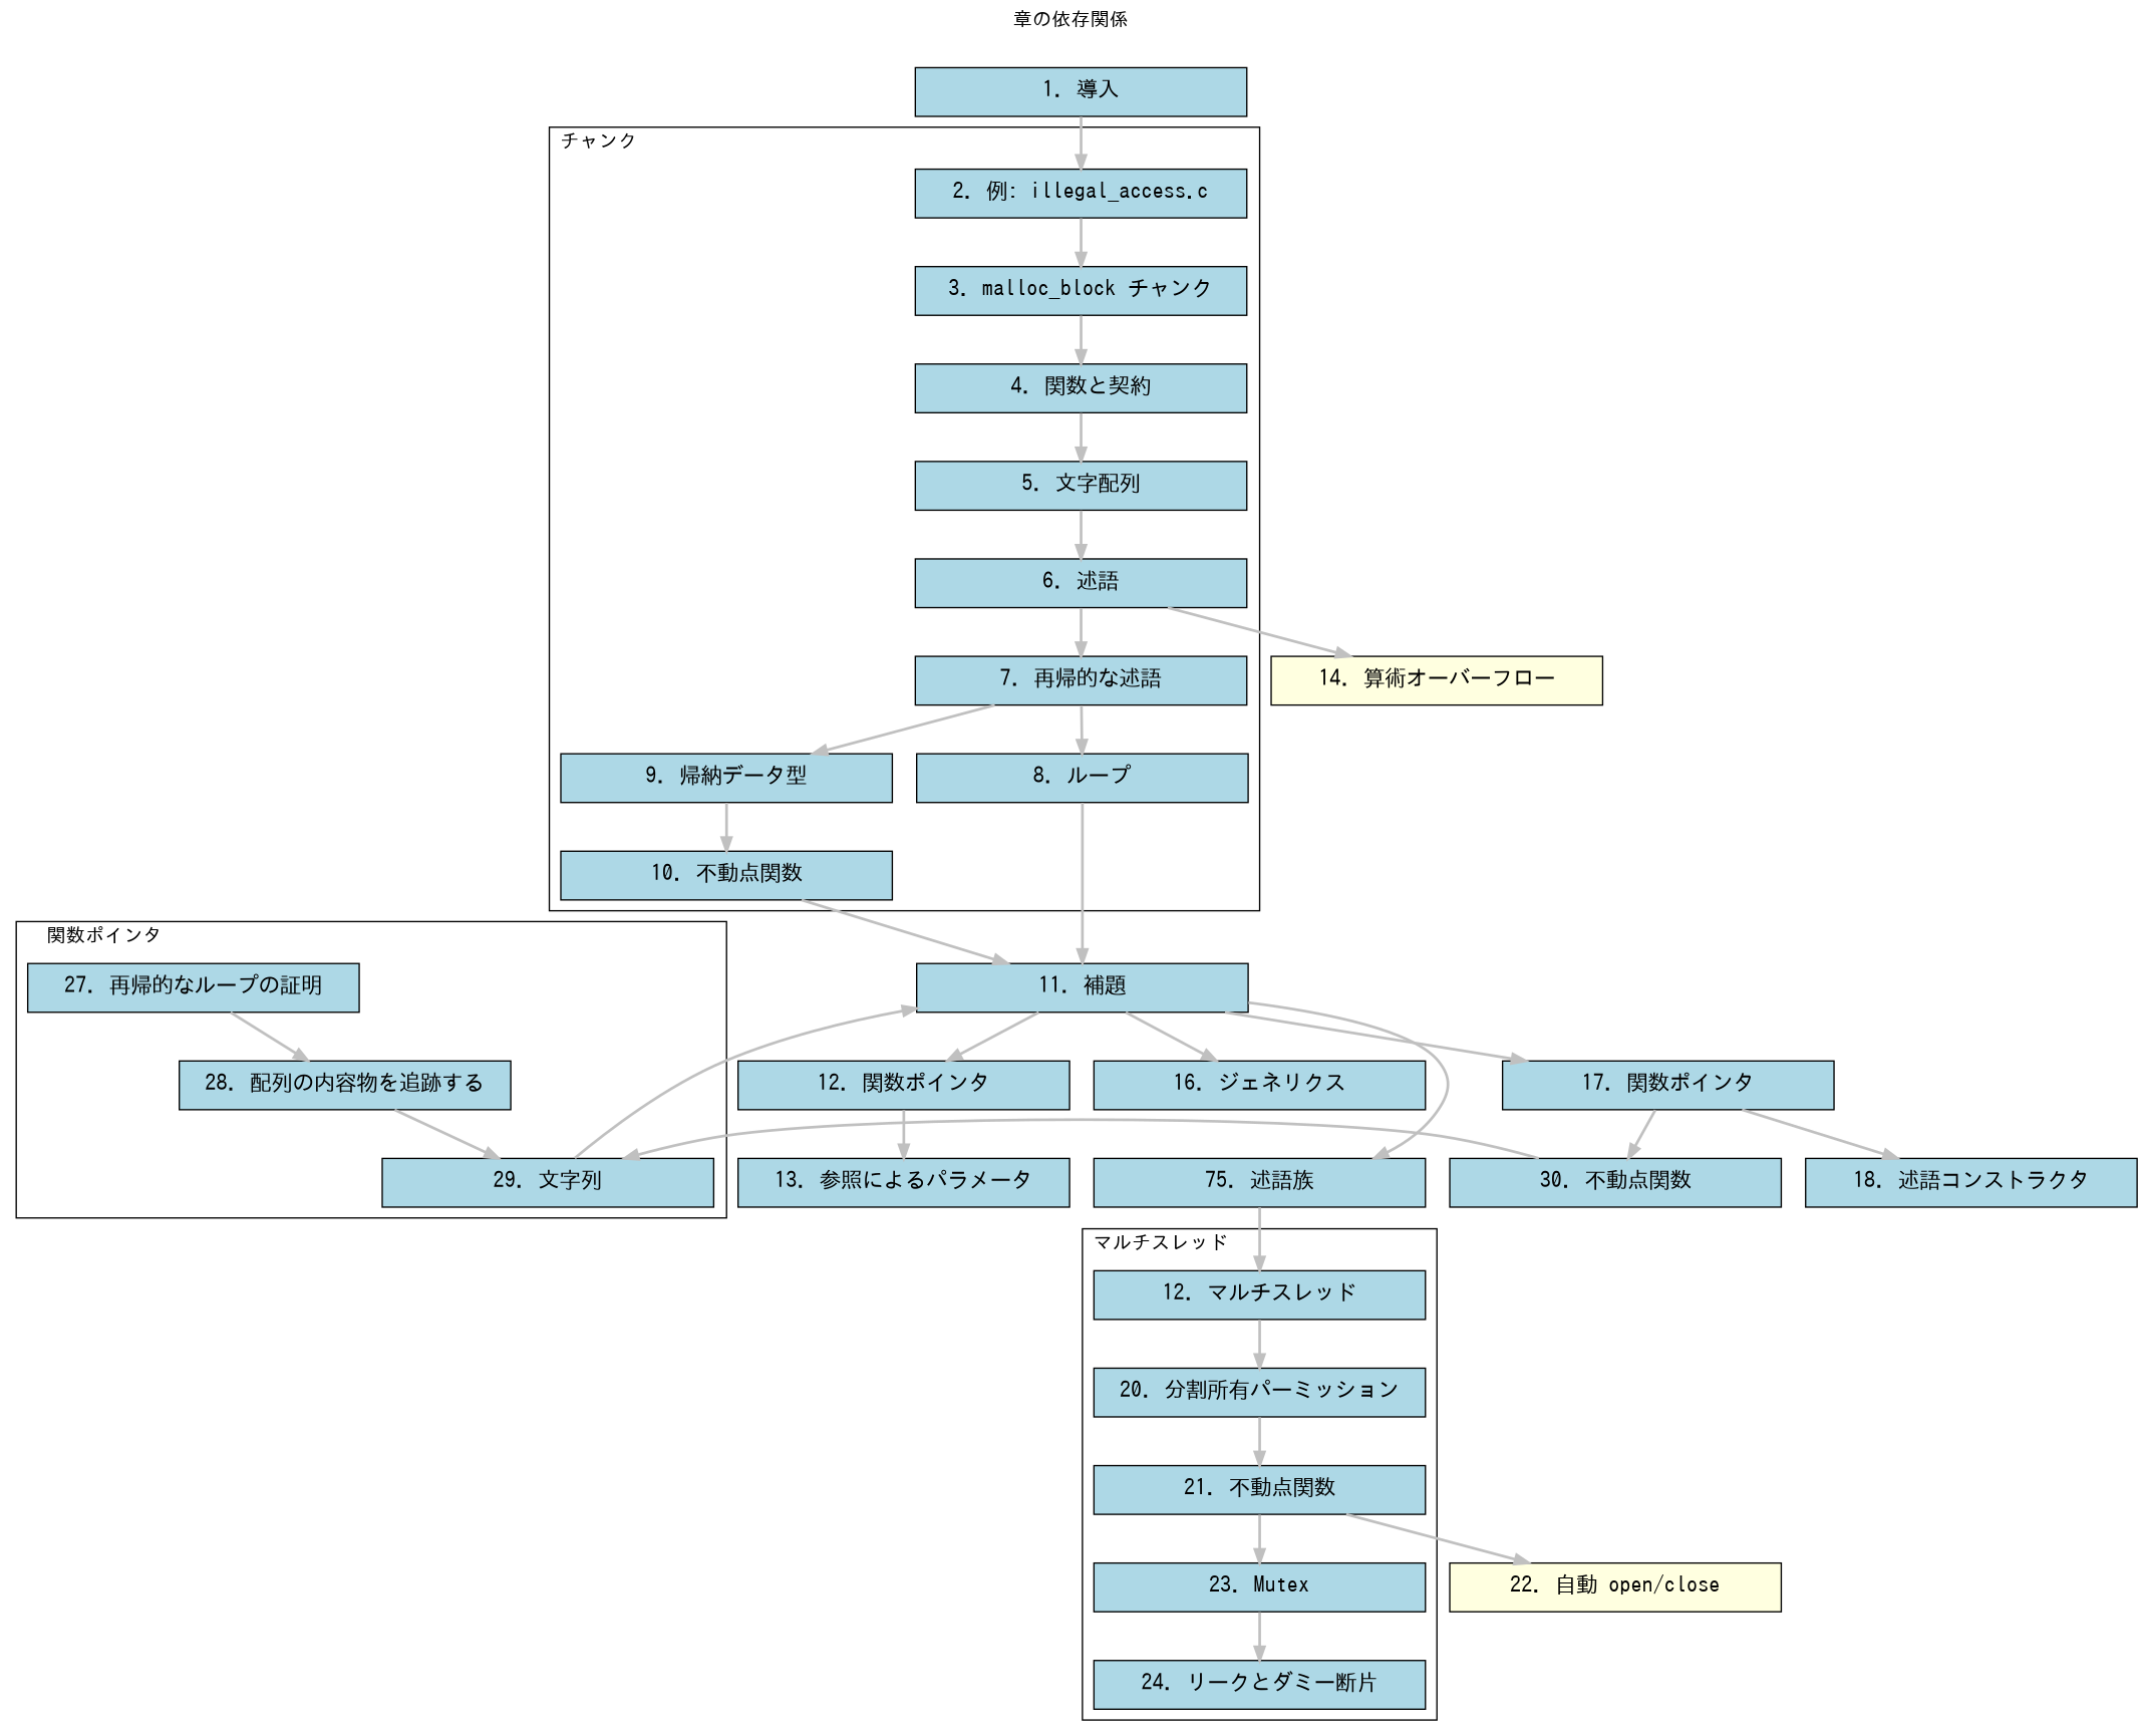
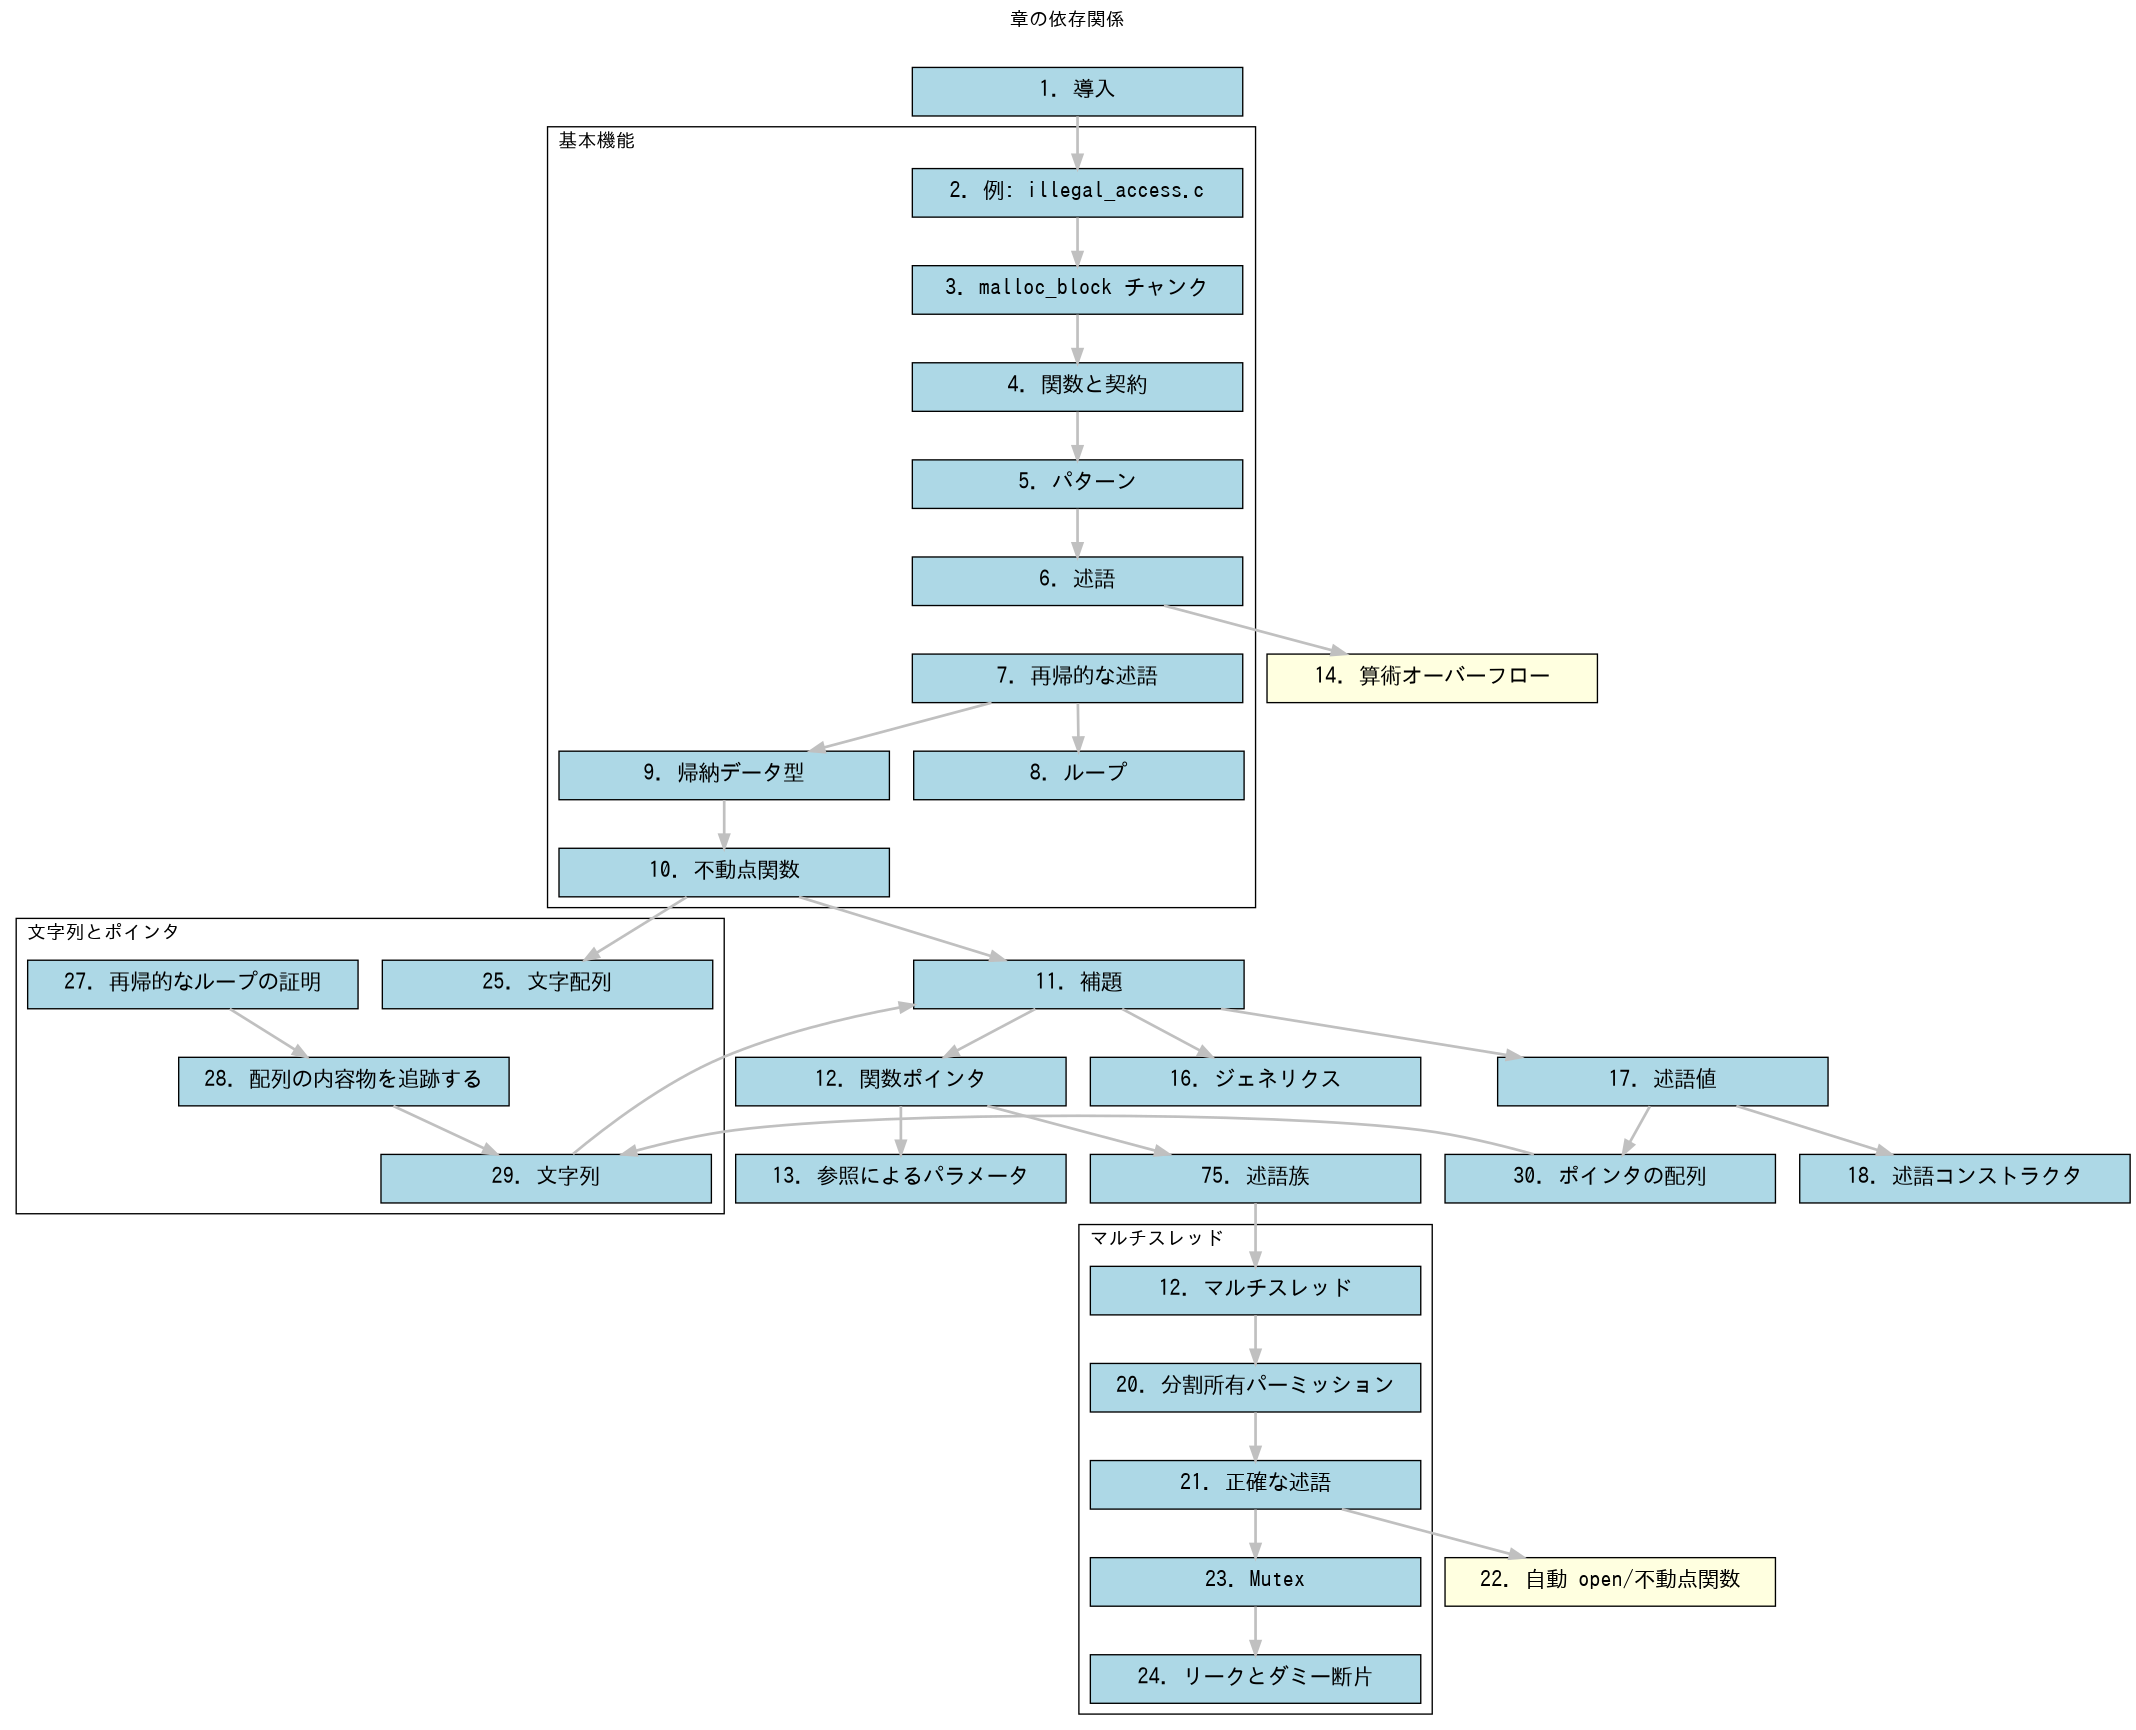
  digraph {
    fontname=IPAGothic
    label="章の依存関係"
    labeljust=c
    labelloc=t
    node [color="#000000" fillcolor="#add8e6" fixedsize=true fontname=IPAGothic fontsize=16 shape=box style="solid,filled"]
    edge [color="#c0c0c0" fixedsize=5 fontname=IPAGothic fontsize=14 labelangle=70 labeldistance=2.5 labelfloat=true style="bold,solid"]
    n1 [label="2. 例: illegal_access.c" width=3.4]
    n2 [label="3. malloc_block チャンク" width=3.4]
    n3 [label="4. 関数と契約" width=3.4]
-   n4 [label="5. 文字配列" width=3.4]
+   n4 [label="5. パターン" width=3.4]
    n5 [label="6. 述語" width=3.4]
    n6 [label="7. 再帰的な述語" width=3.4]
    n7 [label="8. ループ" width=3.4]
    n8 [label="9. 帰納データ型" width=3.4]
    n9 [label="10. 不動点関数" width=3.4]
+   n10 [label="25. 文字配列" width=3.4]
    n11 [label="27. 再帰的なループの証明" width=3.4]
    n12 [label="28. 配列の内容物を追跡する" width=3.4]
    n13 [label="29. 文字列" width=3.4]
    n14 [label="12. マルチスレッド" width=3.4]
    n15 [label="20. 分割所有パーミッション" width=3.4]
-   n16 [label="21. 不動点関数" width=3.4]
+   n16 [label="21. 正確な述語" width=3.4]
    n17 [label="23. Mutex" width=3.4]
    n18 [label="24. リークとダミー断片" width=3.4]
    n19 [fillcolor="#ffffe0" label="14. 算術オーバーフロー" width=3.4]
    n20 [label="11. 補題" width=3.4]
-   n21 [fillcolor="#ffffe0" label="22. 自動 open/close" width=3.4]
+   n21 [fillcolor="#ffffe0" label="22. 自動 open/不動点関数" width=3.4]
    n22 [label="12. 関数ポインタ" width=3.4]
    n23 [label="16. ジェネリクス" width=3.4]
-   n24 [label="17. 関数ポインタ" width=3.4]
-   n25 [label="30. 不動点関数" width=3.4]
+   n24 [label="17. 述語値" width=3.4]
+   n25 [label="30. ポインタの配列" width=3.4]
    n26 [label="1. 導入" width=3.4]
    n27 [label="13. 参照によるパラメータ" width=3.4]
    n28 [label="75. 述語族" width=3.4]
    n29 [label="18. 述語コンストラクタ" width=3.4]
    subgraph cluster_1 {
      fillcolor="#ababab"
-     label="チャンク"
+     label="基本機能"
      labeljust=l
      n1
      n2
      n3
      n4
      n5
      n6
      n7
      n8
      n9
    }
    subgraph cluster_2 {
      fillcolor="#ababab"
-     label="関数ポインタ"
+     label="文字列とポインタ"
      labeljust=l
+     n10
      n11
      n12
      n13
    }
    subgraph cluster_3 {
      fillcolor="#ababab"
      label="マルチスレッド"
      labeljust=l
      n14
      n15
      n16
      n17
      n18
    }
    n1 -> n2
    n2 -> n3
    n3 -> n4
    n4 -> n5
-   n5 -> n6
    n5 -> n19
    n6 -> n7
    n6 -> n8
-   n7 -> n20
    n8 -> n9
+   n9 -> n10
    n9 -> n20
    n11 -> n12
    n12 -> n13
    n13 -> n20
    n14 -> n15
    n15 -> n16
    n16 -> n17
    n16 -> n21
    n17 -> n18
    n20 -> n22
    n20 -> n23
    n20 -> n24
    n22 -> n27
-   n20 -> n28
+   n22 -> n28
    n24 -> n25
    n24 -> n29
    n25 -> n13
    n26 -> n1
    n28 -> n14
  }
